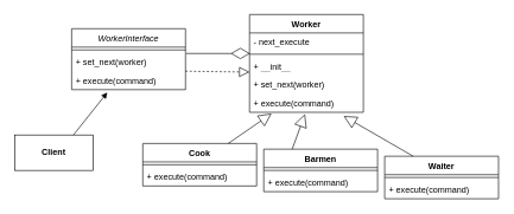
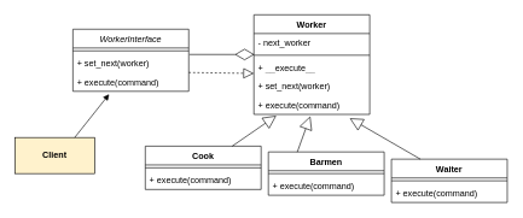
  <mxCell id="0" />
  <mxCell id="1" parent="0" />
  <mxCell id="2" value="&lt;i style=&quot;font-weight: normal;&quot;&gt;WorkerInterface&lt;/i&gt;" style="swimlane;fontStyle=1;align=center;verticalAlign=top;childLayout=stackLayout;horizontal=1;startSize=26;horizontalStack=0;resizeParent=1;resizeParentMax=0;resizeLast=0;collapsible=1;marginBottom=0;whiteSpace=wrap;html=1;" vertex="1" parent="1"><mxGeometry x="100" y="40" width="160" height="86" as="geometry" /></mxCell>
  <mxCell id="3" value="" style="line;strokeWidth=1;fillColor=none;align=left;verticalAlign=middle;spacingTop=-1;spacingLeft=3;spacingRight=3;rotatable=0;labelPosition=right;points=[];portConstraint=eastwest;strokeColor=inherit;" vertex="1" parent="2"><mxGeometry y="26" width="160" height="8" as="geometry" /></mxCell>
  <mxCell id="4" value="+ set_next(worker)" style="text;strokeColor=none;fillColor=none;align=left;verticalAlign=top;spacingLeft=4;spacingRight=4;overflow=hidden;rotatable=0;points=[[0,0.5],[1,0.5]];portConstraint=eastwest;whiteSpace=wrap;html=1;" vertex="1" parent="2"><mxGeometry y="34" width="160" height="26" as="geometry" /></mxCell>
  <mxCell id="5" value="+ execute(command)" style="text;strokeColor=none;fillColor=none;align=left;verticalAlign=top;spacingLeft=4;spacingRight=4;overflow=hidden;rotatable=0;points=[[0,0.5],[1,0.5]];portConstraint=eastwest;whiteSpace=wrap;html=1;" vertex="1" parent="2"><mxGeometry y="60" width="160" height="26" as="geometry" /></mxCell>
  <mxCell id="6" value="Worker" style="swimlane;fontStyle=1;align=center;verticalAlign=top;childLayout=stackLayout;horizontal=1;startSize=26;horizontalStack=0;resizeParent=1;resizeParentMax=0;resizeLast=0;collapsible=1;marginBottom=0;whiteSpace=wrap;html=1;" vertex="1" parent="1"><mxGeometry x="350" y="20" width="160" height="138" as="geometry" /></mxCell>
- <mxCell id="7" value="- next_execute" style="text;strokeColor=none;fillColor=none;align=left;verticalAlign=top;spacingLeft=4;spacingRight=4;overflow=hidden;rotatable=0;points=[[0,0.5],[1,0.5]];portConstraint=eastwest;whiteSpace=wrap;html=1;" vertex="1" parent="6"><mxGeometry y="26" width="160" height="26" as="geometry" /></mxCell>
+ <mxCell id="7" value="- next_worker" style="text;strokeColor=none;fillColor=none;align=left;verticalAlign=top;spacingLeft=4;spacingRight=4;overflow=hidden;rotatable=0;points=[[0,0.5],[1,0.5]];portConstraint=eastwest;whiteSpace=wrap;html=1;" vertex="1" parent="6"><mxGeometry y="26" width="160" height="26" as="geometry" /></mxCell>
  <mxCell id="8" value="" style="line;strokeWidth=1;fillColor=none;align=left;verticalAlign=middle;spacingTop=-1;spacingLeft=3;spacingRight=3;rotatable=0;labelPosition=right;points=[];portConstraint=eastwest;strokeColor=inherit;" vertex="1" parent="6"><mxGeometry y="52" width="160" height="8" as="geometry" /></mxCell>
- <mxCell id="9" value="+ __init__" style="text;strokeColor=none;fillColor=none;align=left;verticalAlign=top;spacingLeft=4;spacingRight=4;overflow=hidden;rotatable=0;points=[[0,0.5],[1,0.5]];portConstraint=eastwest;whiteSpace=wrap;html=1;" vertex="1" parent="6"><mxGeometry y="60" width="160" height="26" as="geometry" /></mxCell>
+ <mxCell id="9" value="+ __execute__" style="text;strokeColor=none;fillColor=none;align=left;verticalAlign=top;spacingLeft=4;spacingRight=4;overflow=hidden;rotatable=0;points=[[0,0.5],[1,0.5]];portConstraint=eastwest;whiteSpace=wrap;html=1;" vertex="1" parent="6"><mxGeometry y="60" width="160" height="26" as="geometry" /></mxCell>
  <mxCell id="10" value="+ set_next(worker)" style="text;strokeColor=none;fillColor=none;align=left;verticalAlign=top;spacingLeft=4;spacingRight=4;overflow=hidden;rotatable=0;points=[[0,0.5],[1,0.5]];portConstraint=eastwest;whiteSpace=wrap;html=1;" vertex="1" parent="6"><mxGeometry y="86" width="160" height="26" as="geometry" /></mxCell>
  <mxCell id="11" value="+ execute(command)" style="text;strokeColor=none;fillColor=none;align=left;verticalAlign=top;spacingLeft=4;spacingRight=4;overflow=hidden;rotatable=0;points=[[0,0.5],[1,0.5]];portConstraint=eastwest;whiteSpace=wrap;html=1;" vertex="1" parent="6"><mxGeometry y="112" width="160" height="26" as="geometry" /></mxCell>
  <mxCell id="12" value="Waiter" style="swimlane;fontStyle=1;align=center;verticalAlign=top;childLayout=stackLayout;horizontal=1;startSize=26;horizontalStack=0;resizeParent=1;resizeParentMax=0;resizeLast=0;collapsible=1;marginBottom=0;whiteSpace=wrap;html=1;" vertex="1" parent="1"><mxGeometry x="540" y="220" width="160" height="60" as="geometry" /></mxCell>
  <mxCell id="13" value="" style="line;strokeWidth=1;fillColor=none;align=left;verticalAlign=middle;spacingTop=-1;spacingLeft=3;spacingRight=3;rotatable=0;labelPosition=right;points=[];portConstraint=eastwest;strokeColor=inherit;" vertex="1" parent="12"><mxGeometry y="26" width="160" height="8" as="geometry" /></mxCell>
  <mxCell id="14" value="+ execute(command)" style="text;strokeColor=none;fillColor=none;align=left;verticalAlign=top;spacingLeft=4;spacingRight=4;overflow=hidden;rotatable=0;points=[[0,0.5],[1,0.5]];portConstraint=eastwest;whiteSpace=wrap;html=1;" vertex="1" parent="12"><mxGeometry y="34" width="160" height="26" as="geometry" /></mxCell>
  <mxCell id="15" value="Barmen" style="swimlane;fontStyle=1;align=center;verticalAlign=top;childLayout=stackLayout;horizontal=1;startSize=26;horizontalStack=0;resizeParent=1;resizeParentMax=0;resizeLast=0;collapsible=1;marginBottom=0;whiteSpace=wrap;html=1;" vertex="1" parent="1"><mxGeometry x="370" y="210" width="160" height="60" as="geometry" /></mxCell>
  <mxCell id="16" value="" style="line;strokeWidth=1;fillColor=none;align=left;verticalAlign=middle;spacingTop=-1;spacingLeft=3;spacingRight=3;rotatable=0;labelPosition=right;points=[];portConstraint=eastwest;strokeColor=inherit;" vertex="1" parent="15"><mxGeometry y="26" width="160" height="8" as="geometry" /></mxCell>
  <mxCell id="17" value="+ execute(command)" style="text;strokeColor=none;fillColor=none;align=left;verticalAlign=top;spacingLeft=4;spacingRight=4;overflow=hidden;rotatable=0;points=[[0,0.5],[1,0.5]];portConstraint=eastwest;whiteSpace=wrap;html=1;" vertex="1" parent="15"><mxGeometry y="34" width="160" height="26" as="geometry" /></mxCell>
  <mxCell id="18" value="Cook" style="swimlane;fontStyle=1;align=center;verticalAlign=top;childLayout=stackLayout;horizontal=1;startSize=26;horizontalStack=0;resizeParent=1;resizeParentMax=0;resizeLast=0;collapsible=1;marginBottom=0;whiteSpace=wrap;html=1;" vertex="1" parent="1"><mxGeometry x="200" y="202" width="160" height="60" as="geometry" /></mxCell>
  <mxCell id="19" value="" style="line;strokeWidth=1;fillColor=none;align=left;verticalAlign=middle;spacingTop=-1;spacingLeft=3;spacingRight=3;rotatable=0;labelPosition=right;points=[];portConstraint=eastwest;strokeColor=inherit;" vertex="1" parent="18"><mxGeometry y="26" width="160" height="8" as="geometry" /></mxCell>
  <mxCell id="20" value="+ execute(command)" style="text;strokeColor=none;fillColor=none;align=left;verticalAlign=top;spacingLeft=4;spacingRight=4;overflow=hidden;rotatable=0;points=[[0,0.5],[1,0.5]];portConstraint=eastwest;whiteSpace=wrap;html=1;" vertex="1" parent="18"><mxGeometry y="34" width="160" height="26" as="geometry" /></mxCell>
- <mxCell id="21" value="&lt;b&gt;Client&lt;/b&gt;" style="html=1;whiteSpace=wrap;" vertex="1" parent="1"><mxGeometry x="20" y="190" width="110" height="50" as="geometry" /></mxCell>
+ <mxCell id="21" value="&lt;b&gt;Client&lt;/b&gt;" style="html=1;whiteSpace=wrap;fillColor=#fff2cc;" vertex="1" parent="1"><mxGeometry x="20" y="190" width="110" height="50" as="geometry" /></mxCell>
  <mxCell id="22" value="" style="endArrow=block;endSize=16;endFill=0;html=1;rounded=0;exitX=0.25;exitY=0;exitDx=0;exitDy=0;entryX=0.827;entryY=1.203;entryDx=0;entryDy=0;entryPerimeter=0;" edge="1" parent="1" source="12" target="11"><mxGeometry width="160" relative="1" as="geometry"><mxPoint x="560" y="110" as="sourcePoint" /><mxPoint x="720" y="110" as="targetPoint" /></mxGeometry></mxCell>
  <mxCell id="23" value="" style="endArrow=block;endSize=16;endFill=0;html=1;rounded=0;exitX=0.25;exitY=0;exitDx=0;exitDy=0;entryX=0.487;entryY=1.097;entryDx=0;entryDy=0;entryPerimeter=0;" edge="1" parent="1" source="15" target="11"><mxGeometry width="160" relative="1" as="geometry"><mxPoint x="580" y="240" as="sourcePoint" /><mxPoint x="470" y="179" as="targetPoint" /></mxGeometry></mxCell>
  <mxCell id="24" value="" style="endArrow=block;endSize=16;endFill=0;html=1;rounded=0;exitX=0.75;exitY=0;exitDx=0;exitDy=0;entryX=0.194;entryY=1.07;entryDx=0;entryDy=0;entryPerimeter=0;" edge="1" parent="1" source="18" target="11"><mxGeometry width="160" relative="1" as="geometry"><mxPoint x="494" y="263" as="sourcePoint" /><mxPoint x="384" y="202" as="targetPoint" /></mxGeometry></mxCell>
  <mxCell id="25" value="" style="endArrow=block;dashed=1;endFill=0;endSize=12;html=1;rounded=0;entryX=0;entryY=0.816;entryDx=0;entryDy=0;entryPerimeter=0;" edge="1" parent="1" target="9"><mxGeometry width="160" relative="1" as="geometry"><mxPoint x="260" y="100" as="sourcePoint" /><mxPoint x="420" y="100" as="targetPoint" /></mxGeometry></mxCell>
  <mxCell id="26" value="" style="endArrow=diamondThin;endFill=0;endSize=24;html=1;rounded=0;entryX=0.004;entryY=0.375;entryDx=0;entryDy=0;entryPerimeter=0;exitX=1.006;exitY=0.038;exitDx=0;exitDy=0;exitPerimeter=0;" edge="1" parent="1" source="4" target="8"><mxGeometry width="160" relative="1" as="geometry"><mxPoint x="180" y="69.66" as="sourcePoint" /><mxPoint x="340" y="69.66" as="targetPoint" /></mxGeometry></mxCell>
  <mxCell id="27" value="" style="html=1;verticalAlign=bottom;endArrow=block;curved=0;rounded=0;entryX=0.313;entryY=1.154;entryDx=0;entryDy=0;entryPerimeter=0;exitX=0.75;exitY=0;exitDx=0;exitDy=0;" edge="1" parent="1" source="21" target="5"><mxGeometry width="80" relative="1" as="geometry"><mxPoint x="90" y="160" as="sourcePoint" /><mxPoint x="170" y="160" as="targetPoint" /></mxGeometry></mxCell>
